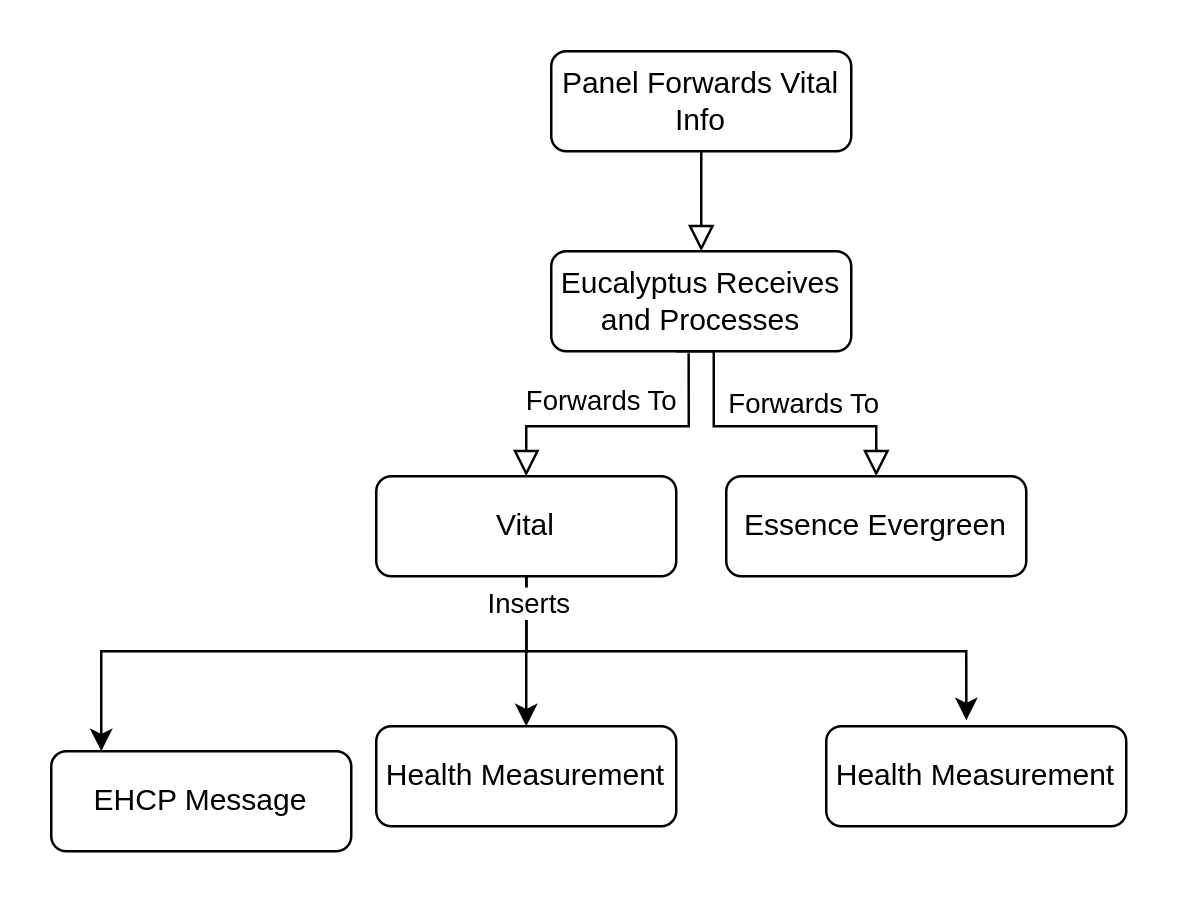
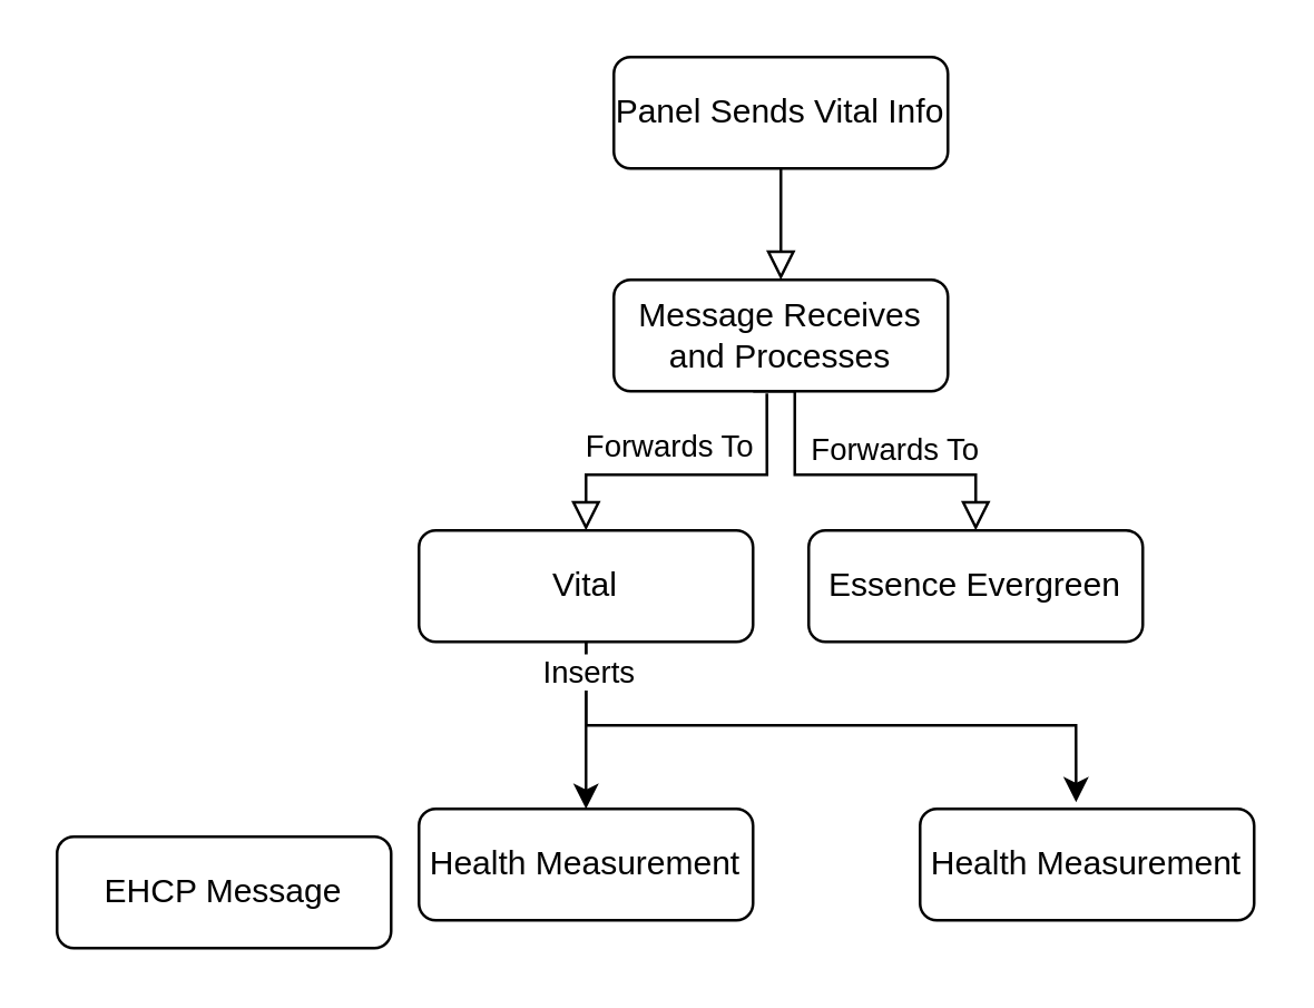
  <mxCell id="0" />
  <mxCell id="1" parent="0" />
  <mxCell id="2" value="" style="rounded=0;html=1;jettySize=auto;orthogonalLoop=1;fontSize=11;endArrow=block;endFill=0;endSize=8;strokeWidth=1;shadow=0;labelBackgroundColor=none;edgeStyle=orthogonalEdgeStyle;" parent="1" source="3" edge="1"><mxGeometry relative="1" as="geometry"><mxPoint x="280" y="100" as="targetPoint" /></mxGeometry></mxCell>
- <mxCell id="3" value="Panel Forwards Vital Info" style="rounded=1;whiteSpace=wrap;html=1;fontSize=12;glass=0;strokeWidth=1;shadow=0;" parent="1" vertex="1"><mxGeometry x="220" y="20" width="120" height="40" as="geometry" /></mxCell>
+ <mxCell id="3" value="Panel Sends Vital Info" style="rounded=1;whiteSpace=wrap;html=1;fontSize=12;glass=0;strokeWidth=1;shadow=0;" parent="1" vertex="1"><mxGeometry x="220" y="20" width="120" height="40" as="geometry" /></mxCell>
  <mxCell id="4" value="Forwards To" style="rounded=0;html=1;jettySize=auto;orthogonalLoop=1;fontSize=11;endArrow=block;endFill=0;endSize=8;strokeWidth=1;shadow=0;labelBackgroundColor=none;edgeStyle=orthogonalEdgeStyle;entryX=0.5;entryY=0;entryDx=0;entryDy=0;exitX=0.458;exitY=1.019;exitDx=0;exitDy=0;exitPerimeter=0;" parent="1" source="5" target="10" edge="1"><mxGeometry x="0.255" y="30" relative="1" as="geometry"><mxPoint as="offset" /><mxPoint x="279.66" y="170" as="sourcePoint" /><mxPoint x="280" y="190" as="targetPoint" /><Array as="points"><mxPoint x="275" y="170" /><mxPoint x="210" y="170" /></Array></mxGeometry></mxCell>
- <mxCell id="5" value="Eucalyptus Receives and Processes" style="rounded=1;whiteSpace=wrap;html=1;fontSize=12;glass=0;strokeWidth=1;shadow=0;" parent="1" vertex="1"><mxGeometry x="220" y="100" width="120" height="40" as="geometry" /></mxCell>
- <mxCell id="6" style="edgeStyle=orthogonalEdgeStyle;rounded=0;orthogonalLoop=1;jettySize=auto;html=1;" edge="1" parent="1" source="10" target="14"><mxGeometry relative="1" as="geometry"><Array as="points"><mxPoint x="210" y="260" /><mxPoint x="40" y="260" /></Array></mxGeometry></mxCell>
+ <mxCell id="5" value="Message Receives and Processes" style="rounded=1;whiteSpace=wrap;html=1;fontSize=12;glass=0;strokeWidth=1;shadow=0;" parent="1" vertex="1"><mxGeometry x="220" y="100" width="120" height="40" as="geometry" /></mxCell>
  <mxCell id="7" style="edgeStyle=orthogonalEdgeStyle;rounded=0;orthogonalLoop=1;jettySize=auto;html=1;entryX=0.5;entryY=0;entryDx=0;entryDy=0;" edge="1" parent="1" source="10" target="15"><mxGeometry relative="1" as="geometry" /></mxCell>
  <mxCell id="8" style="edgeStyle=orthogonalEdgeStyle;rounded=0;orthogonalLoop=1;jettySize=auto;html=1;entryX=0.467;entryY=-0.059;entryDx=0;entryDy=0;entryPerimeter=0;" edge="1" parent="1" target="16"><mxGeometry relative="1" as="geometry"><mxPoint x="210" y="230" as="sourcePoint" /><Array as="points"><mxPoint x="210" y="260" /><mxPoint x="386" y="260" /></Array></mxGeometry></mxCell>
  <mxCell id="9" value="Inserts" style="edgeLabel;html=1;align=center;verticalAlign=middle;resizable=0;points=[];" vertex="1" connectable="0" parent="8"><mxGeometry x="-0.926" relative="1" as="geometry"><mxPoint y="1" as="offset" /></mxGeometry></mxCell>
  <mxCell id="10" value="Vital" style="rounded=1;whiteSpace=wrap;html=1;fontSize=12;glass=0;strokeWidth=1;shadow=0;" parent="1" vertex="1"><mxGeometry x="150" y="190" width="120" height="40" as="geometry" /></mxCell>
  <mxCell id="11" value="Essence Evergreen" style="rounded=1;whiteSpace=wrap;html=1;fontSize=12;glass=0;strokeWidth=1;shadow=0;" vertex="1" parent="1"><mxGeometry x="290" y="190" width="120" height="40" as="geometry" /></mxCell>
  <mxCell id="12" value="Forwards To" style="rounded=0;html=1;jettySize=auto;orthogonalLoop=1;fontSize=11;endArrow=block;endFill=0;endSize=8;strokeWidth=1;shadow=0;labelBackgroundColor=none;edgeStyle=orthogonalEdgeStyle;entryX=0.5;entryY=0;entryDx=0;entryDy=0;exitX=0.417;exitY=1;exitDx=0;exitDy=0;exitPerimeter=0;" edge="1" parent="1" source="5" target="11"><mxGeometry x="-1" y="-36" relative="1" as="geometry"><mxPoint x="-30" y="-16" as="offset" /><mxPoint x="285" y="151" as="sourcePoint" /><mxPoint x="220" y="200" as="targetPoint" /><Array as="points"><mxPoint x="285" y="140" /><mxPoint x="285" y="170" /><mxPoint x="350" y="170" /></Array></mxGeometry></mxCell>
  <mxCell id="13" value="Forwards To" style="edgeLabel;html=1;align=center;verticalAlign=middle;resizable=0;points=[];" vertex="1" connectable="0" parent="12"><mxGeometry x="-0.059" y="1" relative="1" as="geometry"><mxPoint x="19" y="-9" as="offset" /></mxGeometry></mxCell>
  <mxCell id="14" value="EHCP Message" style="rounded=1;whiteSpace=wrap;html=1;fontSize=12;glass=0;strokeWidth=1;shadow=0;" vertex="1" parent="1"><mxGeometry x="20" y="300" width="120" height="40" as="geometry" /></mxCell>
  <mxCell id="15" value="Health Measurement" style="rounded=1;whiteSpace=wrap;html=1;fontSize=12;glass=0;strokeWidth=1;shadow=0;" vertex="1" parent="1"><mxGeometry x="150" y="290" width="120" height="40" as="geometry" /></mxCell>
  <mxCell id="16" value="Health Measurement" style="rounded=1;whiteSpace=wrap;html=1;fontSize=12;glass=0;strokeWidth=1;shadow=0;" vertex="1" parent="1"><mxGeometry x="330" y="290" width="120" height="40" as="geometry" /></mxCell>
